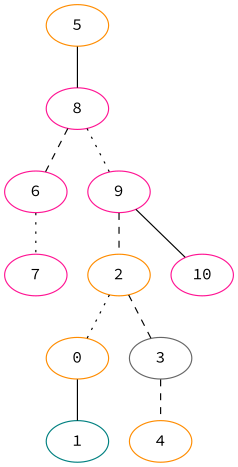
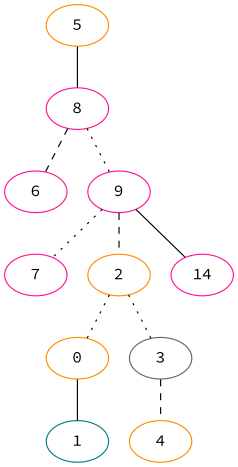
  graph {
    fontname="Source Code Pro"
    node [color=deeppink fontname="Source Code Pro"]
    edge [fontname="Source Code Pro" style=dashed]
    5 [color=darkorange]
    8
    2 [color=darkorange]
    0 [color=darkorange]
    3 [color=gray40]
    6
    9
    1 [color=teal]
    4 [color=darkorange]
    7
-   10
+   10 [label=14]
    5 -- 8 [style=solid]
    8 -- 6
    8 -- 9 [style=dotted]
    2 -- 0 [style=dotted]
-   2 -- 3
+   2 -- 3 [style=dotted]
    0 -- 1 [style=solid]
    3 -- 4
-   6 -- 7 [style=dotted]
+   9 -- 7 [style=dotted]
    9 -- 2
    9 -- 10 [style=solid]
  }
